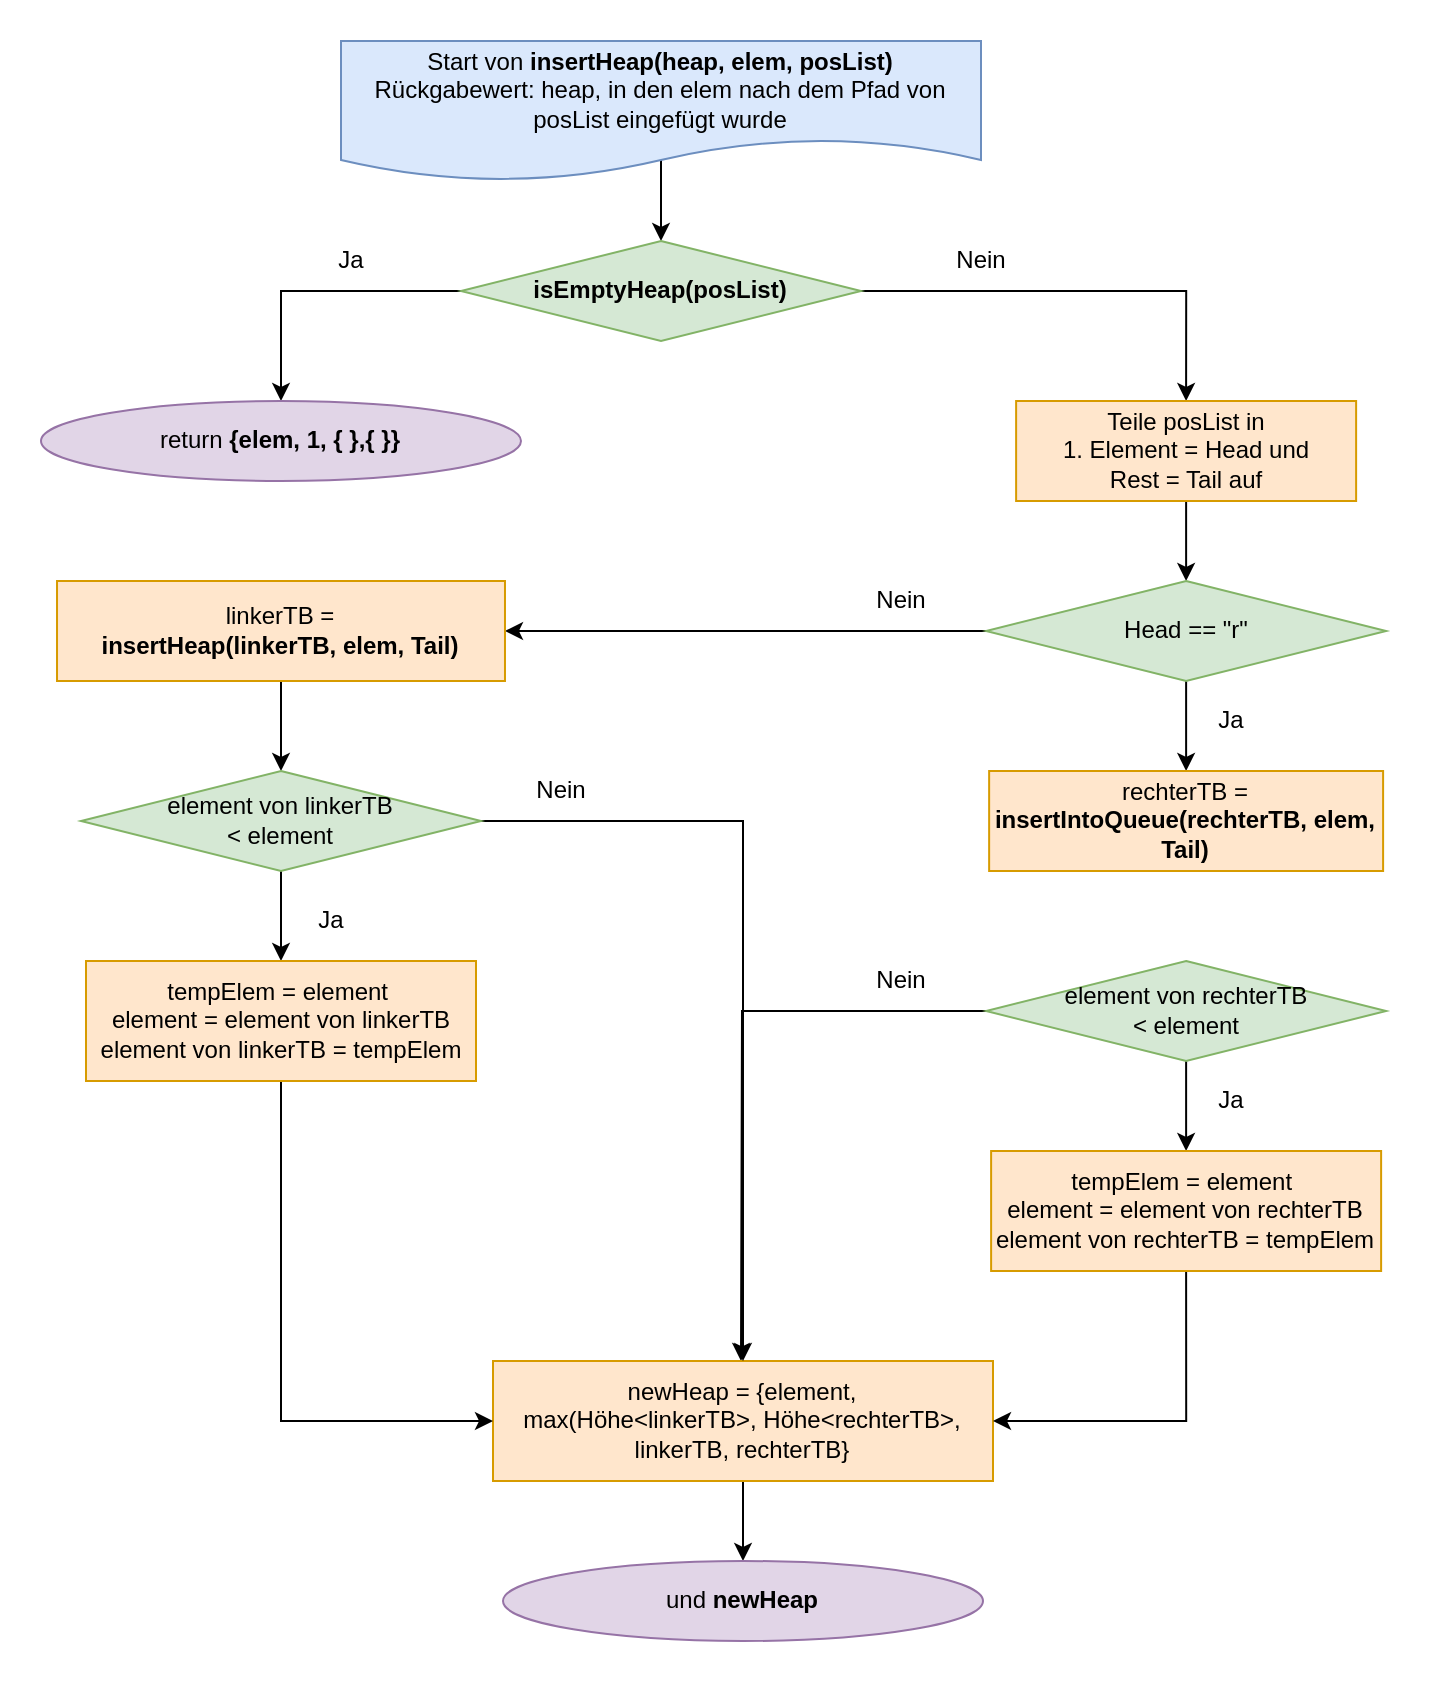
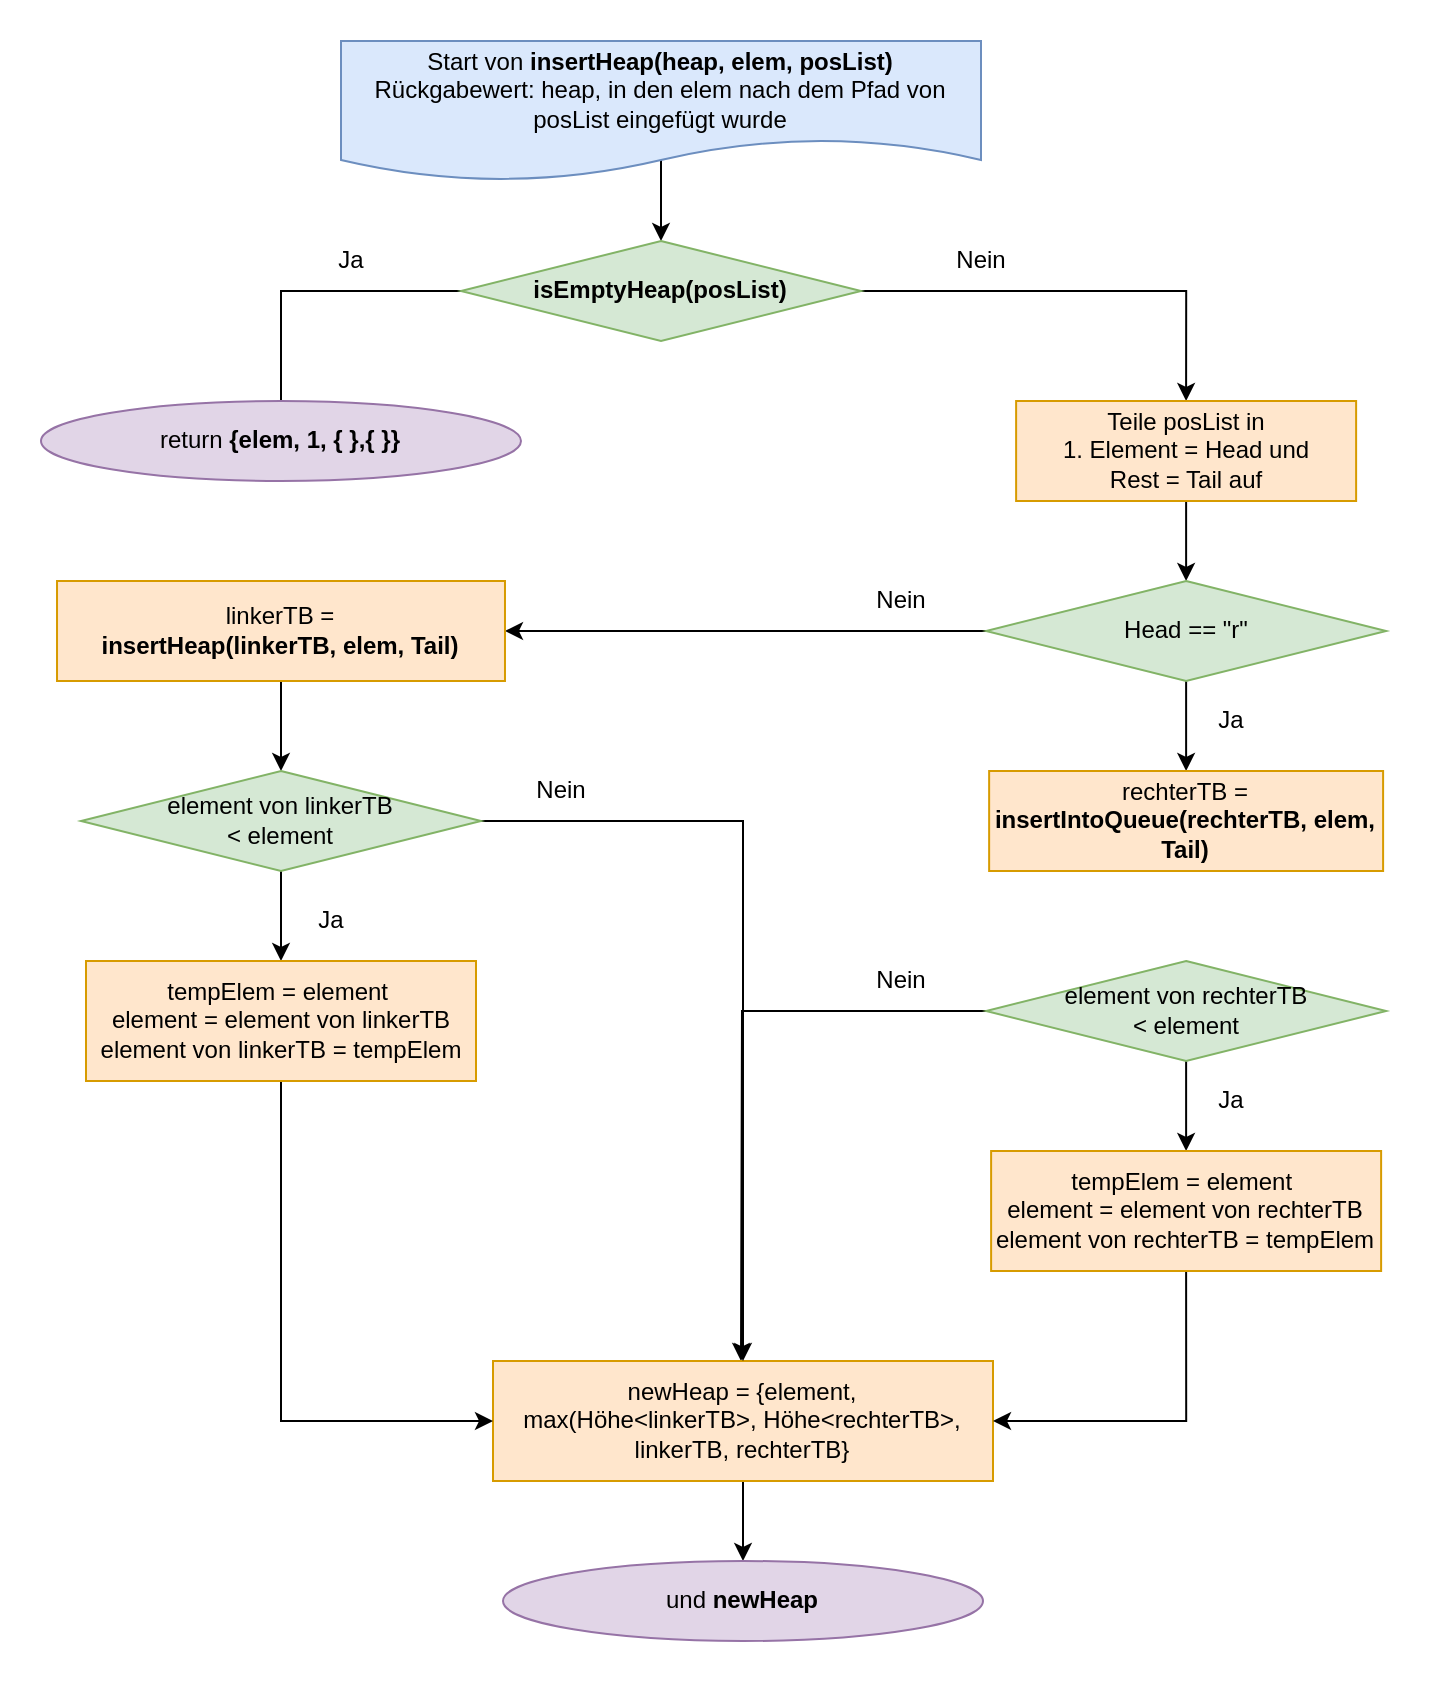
  <mxCell id="0" />
  <mxCell id="1" parent="0" />
  <mxCell id="2" style="edgeStyle=orthogonalEdgeStyle;rounded=0;orthogonalLoop=1;jettySize=auto;html=1;exitX=0.5;exitY=0;exitDx=0;exitDy=0;" parent="1" source="3" target="6" edge="1"><mxGeometry relative="1" as="geometry"><Array as="points"><mxPoint x="330.16" y="50" /><mxPoint x="330.16" y="50" /></Array></mxGeometry></mxCell>
  <mxCell id="3" value="Start von &lt;b&gt;insertHeap(heap, elem, posList)&lt;/b&gt;&lt;br&gt;Rückgabewert: heap, in den elem nach dem Pfad von posList eingefügt wurde" style="shape=document;whiteSpace=wrap;html=1;boundedLbl=1;fillColor=#dae8fc;strokeColor=#6c8ebf;" parent="1" vertex="1"><mxGeometry x="170" y="20" width="320" height="70" as="geometry" /></mxCell>
- <mxCell id="4" style="edgeStyle=orthogonalEdgeStyle;rounded=0;orthogonalLoop=1;jettySize=auto;html=1;exitX=0;exitY=0.5;exitDx=0;exitDy=0;entryX=0.5;entryY=0;entryDx=0;entryDy=0;" parent="1" source="6" target="9" edge="1"><mxGeometry relative="1" as="geometry" /></mxCell>
+ <mxCell id="4" style="edgeStyle=orthogonalEdgeStyle;rounded=0;orthogonalLoop=1;jettySize=auto;html=1;exitX=0;exitY=0.5;exitDx=0;exitDy=0;entryX=0.5;entryY=0;entryDx=0;entryDy=0;endArrow=none;" parent="1" source="6" target="9" edge="1"><mxGeometry relative="1" as="geometry" /></mxCell>
  <mxCell id="5" style="edgeStyle=orthogonalEdgeStyle;rounded=0;orthogonalLoop=1;jettySize=auto;html=1;exitX=1;exitY=0.5;exitDx=0;exitDy=0;entryX=0.5;entryY=0;entryDx=0;entryDy=0;" parent="1" source="6" target="11" edge="1"><mxGeometry relative="1" as="geometry"><mxPoint x="514.08" y="200" as="targetPoint" /></mxGeometry></mxCell>
  <mxCell id="6" value="&lt;b&gt;isEmptyHeap(posList)&lt;/b&gt;" style="rhombus;whiteSpace=wrap;html=1;rounded=0;fillColor=#d5e8d4;strokeColor=#82b366;" parent="1" vertex="1"><mxGeometry x="230" y="120" width="200" height="50" as="geometry" /></mxCell>
  <mxCell id="7" value="Nein" style="text;html=1;align=center;verticalAlign=middle;resizable=0;points=[];autosize=1;strokeColor=none;fillColor=none;" parent="1" vertex="1"><mxGeometry x="470" y="120" width="40" height="20" as="geometry" /></mxCell>
  <mxCell id="8" value="Ja" style="text;html=1;align=center;verticalAlign=middle;resizable=0;points=[];autosize=1;strokeColor=none;fillColor=none;" parent="1" vertex="1"><mxGeometry x="160" y="120" width="30" height="20" as="geometry" /></mxCell>
  <mxCell id="9" value="return &lt;b&gt;{elem, 1, { },{ }}&lt;/b&gt;" style="ellipse;whiteSpace=wrap;html=1;rounded=0;fillColor=#e1d5e7;strokeColor=#9673a6;" parent="1" vertex="1"><mxGeometry x="20" y="200" width="240" height="40" as="geometry" /></mxCell>
  <mxCell id="10" style="edgeStyle=orthogonalEdgeStyle;rounded=0;orthogonalLoop=1;jettySize=auto;html=1;exitX=0.5;exitY=1;exitDx=0;exitDy=0;entryX=0.5;entryY=0;entryDx=0;entryDy=0;" parent="1" source="11" target="14" edge="1"><mxGeometry relative="1" as="geometry" /></mxCell>
  <mxCell id="11" value="Teile posList in&lt;br&gt;1. Element = Head und&lt;br&gt;Rest = Tail auf" style="rounded=0;whiteSpace=wrap;html=1;fillColor=#ffe6cc;strokeColor=#d79b00;" parent="1" vertex="1"><mxGeometry x="507.56" y="200" width="170" height="50" as="geometry" /></mxCell>
  <mxCell id="12" style="edgeStyle=orthogonalEdgeStyle;rounded=0;orthogonalLoop=1;jettySize=auto;html=1;exitX=0;exitY=0.5;exitDx=0;exitDy=0;entryX=1;entryY=0.5;entryDx=0;entryDy=0;" parent="1" source="14" target="16" edge="1"><mxGeometry relative="1" as="geometry" /></mxCell>
  <mxCell id="13" style="edgeStyle=orthogonalEdgeStyle;rounded=0;orthogonalLoop=1;jettySize=auto;html=1;exitX=0.5;exitY=1;exitDx=0;exitDy=0;entryX=0.5;entryY=0;entryDx=0;entryDy=0;" parent="1" source="14" target="18" edge="1"><mxGeometry relative="1" as="geometry" /></mxCell>
  <mxCell id="14" value="Head == &quot;r&quot;" style="rhombus;whiteSpace=wrap;html=1;rounded=0;fillColor=#d5e8d4;strokeColor=#82b366;" parent="1" vertex="1"><mxGeometry x="492.56" y="290" width="200" height="50" as="geometry" /></mxCell>
  <mxCell id="15" style="edgeStyle=orthogonalEdgeStyle;rounded=0;orthogonalLoop=1;jettySize=auto;html=1;exitX=0.5;exitY=1;exitDx=0;exitDy=0;entryX=0.5;entryY=0;entryDx=0;entryDy=0;" parent="1" source="16" target="25" edge="1"><mxGeometry relative="1" as="geometry" /></mxCell>
  <mxCell id="16" value="linkerTB = &lt;br&gt;&lt;b&gt;insertHeap&lt;/b&gt;&lt;b&gt;(linkerTB, elem, Tail)&lt;/b&gt;" style="rounded=0;whiteSpace=wrap;html=1;fillColor=#ffe6cc;strokeColor=#d79b00;" parent="1" vertex="1"><mxGeometry x="28.01" y="290" width="223.98" height="50" as="geometry" /></mxCell>
  <mxCell id="17" style="edgeStyle=orthogonalEdgeStyle;rounded=0;orthogonalLoop=1;jettySize=auto;html=1;exitX=0;exitY=0.5;exitDx=0;exitDy=0;" parent="1" source="29" edge="1"><mxGeometry relative="1" as="geometry"><mxPoint x="370" y="680" as="targetPoint" /></mxGeometry></mxCell>
  <mxCell id="18" value="rechterTB = &lt;br&gt;&lt;b&gt;insertIntoQueue(rechterTB, elem, Tail)&lt;/b&gt;" style="rounded=0;whiteSpace=wrap;html=1;fillColor=#ffe6cc;strokeColor=#d79b00;" parent="1" vertex="1"><mxGeometry x="494.07" y="385" width="196.98" height="50" as="geometry" /></mxCell>
  <mxCell id="19" style="edgeStyle=orthogonalEdgeStyle;rounded=0;orthogonalLoop=1;jettySize=auto;html=1;exitX=0.5;exitY=1;exitDx=0;exitDy=0;entryX=0.5;entryY=0;entryDx=0;entryDy=0;" parent="1" source="20" target="22" edge="1"><mxGeometry relative="1" as="geometry" /></mxCell>
  <mxCell id="20" value="newHeap = {element, &lt;br&gt;max(Höhe&amp;lt;linkerTB&amp;gt;, Höhe&amp;lt;rechterTB&amp;gt;, &lt;br&gt;linkerTB, rechterTB}" style="rounded=0;whiteSpace=wrap;html=1;fillColor=#ffe6cc;strokeColor=#d79b00;" parent="1" vertex="1"><mxGeometry x="246" y="680" width="250" height="60" as="geometry" /></mxCell>
  <mxCell id="21" value="Nein" style="text;html=1;align=center;verticalAlign=middle;resizable=0;points=[];autosize=1;strokeColor=none;fillColor=none;" parent="1" vertex="1"><mxGeometry x="430" y="290" width="40" height="20" as="geometry" /></mxCell>
  <mxCell id="22" value="und &lt;b&gt;newHeap&lt;/b&gt;" style="ellipse;whiteSpace=wrap;html=1;rounded=0;fillColor=#e1d5e7;strokeColor=#9673a6;" parent="1" vertex="1"><mxGeometry x="251" y="780" width="240" height="40" as="geometry" /></mxCell>
  <mxCell id="23" style="edgeStyle=orthogonalEdgeStyle;rounded=0;orthogonalLoop=1;jettySize=auto;html=1;exitX=0.5;exitY=1;exitDx=0;exitDy=0;entryX=0.5;entryY=0;entryDx=0;entryDy=0;" parent="1" source="25" target="27" edge="1"><mxGeometry relative="1" as="geometry" /></mxCell>
  <mxCell id="24" style="edgeStyle=orthogonalEdgeStyle;rounded=0;orthogonalLoop=1;jettySize=auto;html=1;exitX=1;exitY=0.5;exitDx=0;exitDy=0;entryX=0.5;entryY=0;entryDx=0;entryDy=0;" parent="1" source="25" target="20" edge="1"><mxGeometry relative="1" as="geometry" /></mxCell>
  <mxCell id="25" value="element von linkerTB&lt;br&gt;&amp;lt; element" style="rhombus;whiteSpace=wrap;html=1;rounded=0;fillColor=#d5e8d4;strokeColor=#82b366;" parent="1" vertex="1"><mxGeometry x="40" y="385" width="200" height="50" as="geometry" /></mxCell>
  <mxCell id="26" style="edgeStyle=orthogonalEdgeStyle;rounded=0;orthogonalLoop=1;jettySize=auto;html=1;exitX=0.5;exitY=1;exitDx=0;exitDy=0;entryX=0;entryY=0.5;entryDx=0;entryDy=0;" parent="1" source="27" target="20" edge="1"><mxGeometry relative="1" as="geometry" /></mxCell>
  <mxCell id="27" value="tempElem = element&amp;nbsp;&lt;br&gt;element = element von linkerTB&lt;br&gt;element von linkerTB = tempElem" style="rounded=0;whiteSpace=wrap;html=1;fillColor=#ffe6cc;strokeColor=#d79b00;" parent="1" vertex="1"><mxGeometry x="42.5" y="480" width="195" height="60" as="geometry" /></mxCell>
  <mxCell id="28" style="edgeStyle=orthogonalEdgeStyle;rounded=0;orthogonalLoop=1;jettySize=auto;html=1;exitX=0.5;exitY=1;exitDx=0;exitDy=0;entryX=0.5;entryY=0;entryDx=0;entryDy=0;" parent="1" source="29" target="31" edge="1"><mxGeometry relative="1" as="geometry" /></mxCell>
  <mxCell id="29" value="element von rechterTB&lt;br&gt;&amp;lt; element" style="rhombus;whiteSpace=wrap;html=1;rounded=0;fillColor=#d5e8d4;strokeColor=#82b366;" parent="1" vertex="1"><mxGeometry x="492.56" y="480" width="200" height="50" as="geometry" /></mxCell>
  <mxCell id="30" style="edgeStyle=orthogonalEdgeStyle;rounded=0;orthogonalLoop=1;jettySize=auto;html=1;exitX=0.5;exitY=1;exitDx=0;exitDy=0;entryX=1;entryY=0.5;entryDx=0;entryDy=0;" parent="1" source="31" target="20" edge="1"><mxGeometry relative="1" as="geometry" /></mxCell>
  <mxCell id="31" value="tempElem = element&amp;nbsp;&lt;br&gt;element = element von rechterTB&lt;br&gt;element von rechterTB = tempElem" style="rounded=0;whiteSpace=wrap;html=1;fillColor=#ffe6cc;strokeColor=#d79b00;" parent="1" vertex="1"><mxGeometry x="495.06" y="575" width="195" height="60" as="geometry" /></mxCell>
  <mxCell id="32" value="Ja" style="text;html=1;align=center;verticalAlign=middle;resizable=0;points=[];autosize=1;strokeColor=none;fillColor=none;" parent="1" vertex="1"><mxGeometry x="600" y="350" width="30" height="20" as="geometry" /></mxCell>
  <mxCell id="33" value="Ja" style="text;html=1;align=center;verticalAlign=middle;resizable=0;points=[];autosize=1;strokeColor=none;fillColor=none;" parent="1" vertex="1"><mxGeometry x="600" y="540" width="30" height="20" as="geometry" /></mxCell>
  <mxCell id="34" value="Ja" style="text;html=1;align=center;verticalAlign=middle;resizable=0;points=[];autosize=1;strokeColor=none;fillColor=none;" parent="1" vertex="1"><mxGeometry x="150" y="450" width="30" height="20" as="geometry" /></mxCell>
  <mxCell id="35" value="Nein" style="text;html=1;align=center;verticalAlign=middle;resizable=0;points=[];autosize=1;strokeColor=none;fillColor=none;" parent="1" vertex="1"><mxGeometry x="260" y="385" width="40" height="20" as="geometry" /></mxCell>
  <mxCell id="36" value="Nein" style="text;html=1;align=center;verticalAlign=middle;resizable=0;points=[];autosize=1;strokeColor=none;fillColor=none;" parent="1" vertex="1"><mxGeometry x="430" y="480" width="40" height="20" as="geometry" /></mxCell>
